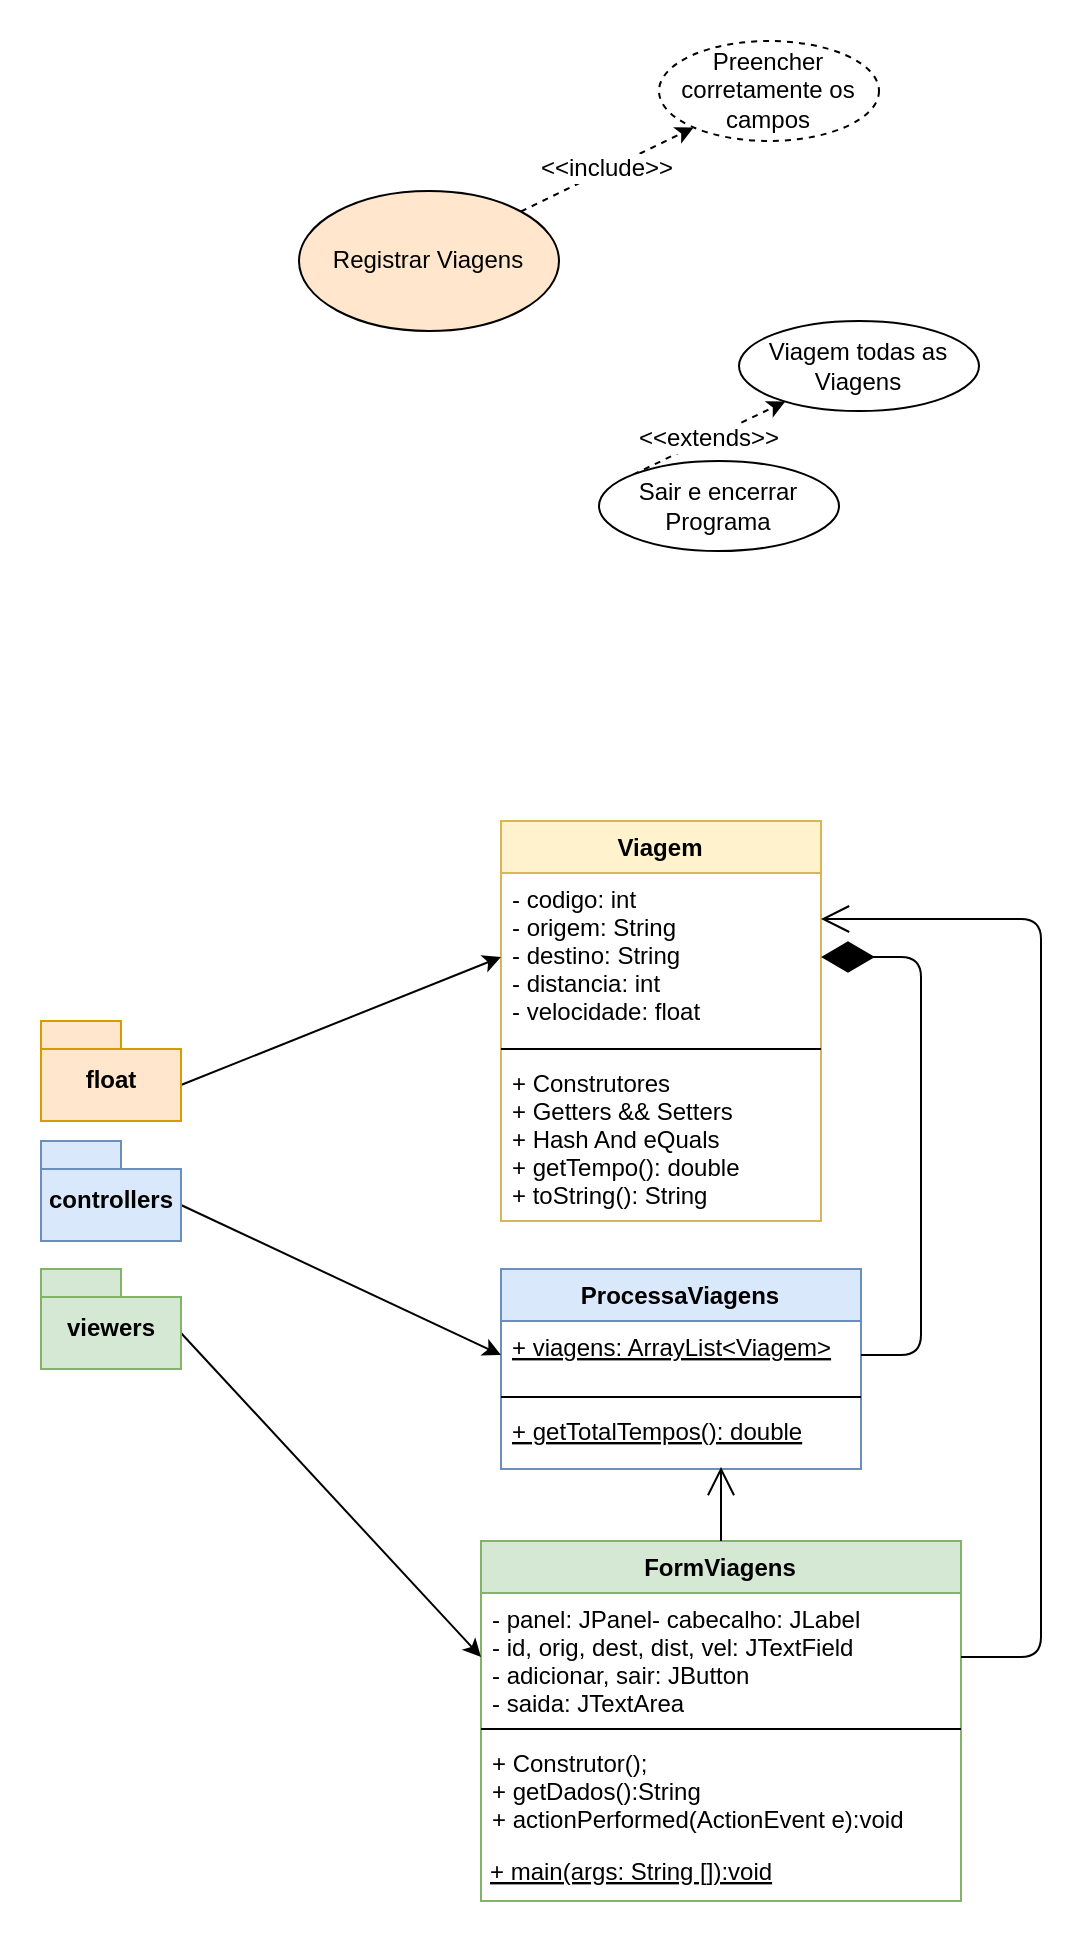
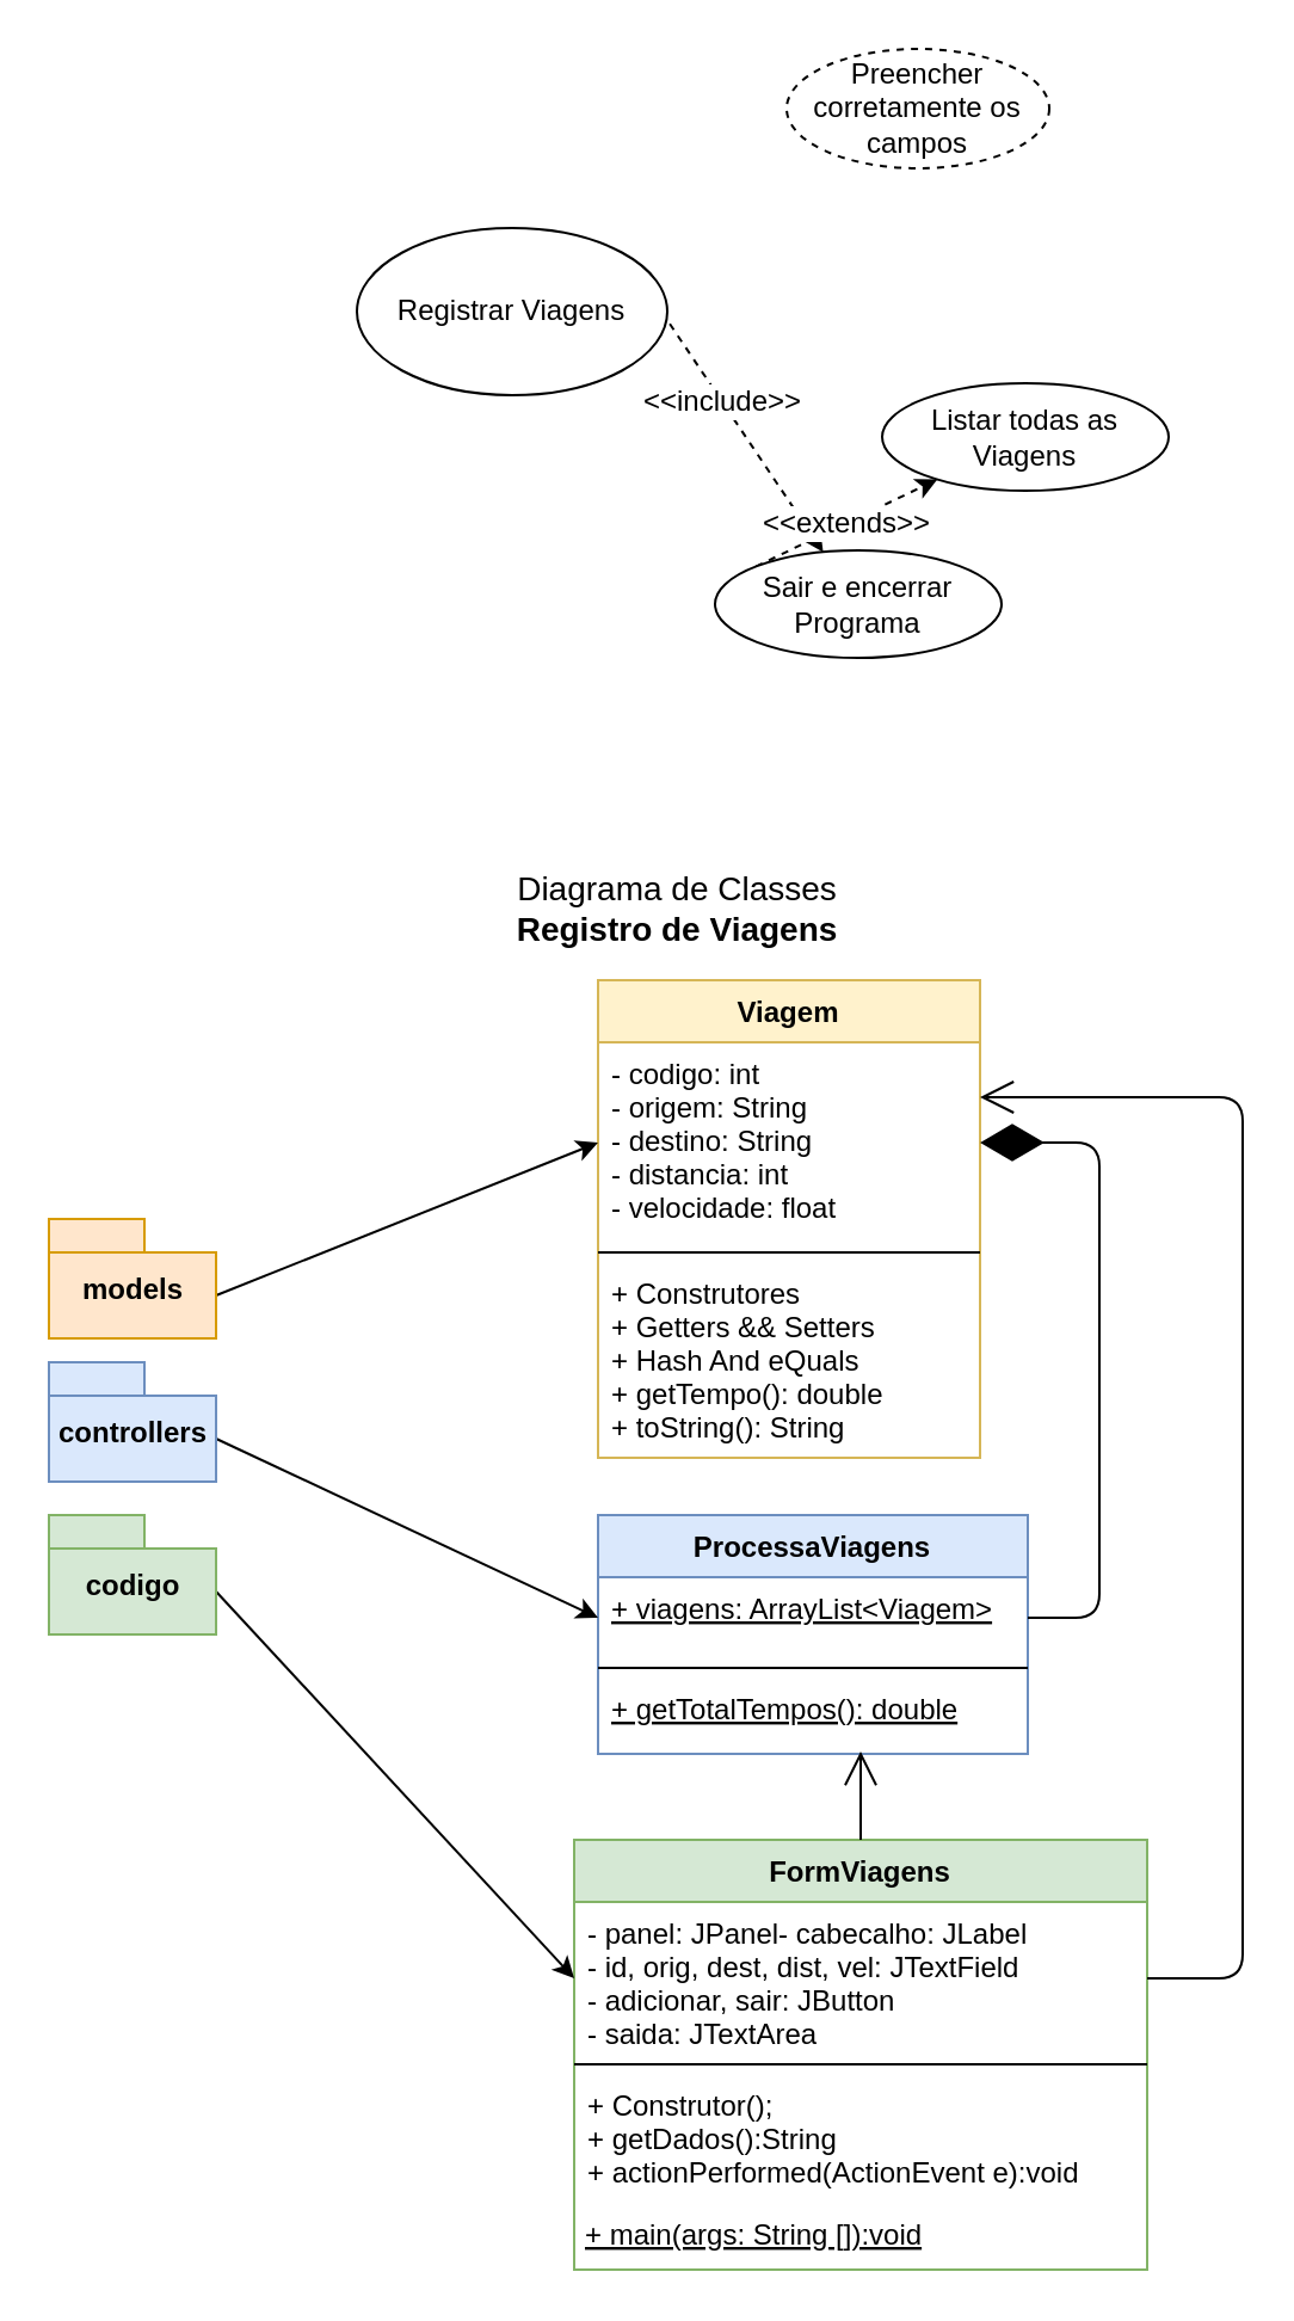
  <mxCell id="0" />
  <mxCell id="1" parent="0" />
+ <mxCell id="2" value="Diagrama de Classes&lt;br style=&quot;font-size: 14px;&quot;&gt;&lt;b style=&quot;font-size: 14px;&quot;&gt;Registro de Viagens&lt;/b&gt;" style="text;html=1;strokeColor=none;fillColor=none;align=center;verticalAlign=middle;whiteSpace=wrap;rounded=0;fontSize=14;" vertex="1" parent="1"><mxGeometry x="188" y="370" width="191" height="20" as="geometry" /></mxCell>
  <mxCell id="3" value="Viagem" style="swimlane;fontStyle=1;align=center;verticalAlign=top;childLayout=stackLayout;horizontal=1;startSize=26;horizontalStack=0;resizeParent=1;resizeParentMax=0;resizeLast=0;collapsible=1;marginBottom=0;fillColor=#fff2cc;strokeColor=#d6b656;" vertex="1" parent="1"><mxGeometry x="250" y="410" width="160" height="200" as="geometry" /></mxCell>
  <mxCell id="4" value="- codigo: int&#10;- origem: String&#10;- destino: String&#10;- distancia: int&#10;- velocidade: float" style="text;strokeColor=none;fillColor=none;align=left;verticalAlign=top;spacingLeft=4;spacingRight=4;overflow=hidden;rotatable=0;points=[[0,0.5],[1,0.5]];portConstraint=eastwest;" vertex="1" parent="3"><mxGeometry y="26" width="160" height="84" as="geometry" /></mxCell>
  <mxCell id="5" value="" style="line;strokeWidth=1;fillColor=none;align=left;verticalAlign=middle;spacingTop=-1;spacingLeft=3;spacingRight=3;rotatable=0;labelPosition=right;points=[];portConstraint=eastwest;" vertex="1" parent="3"><mxGeometry y="110" width="160" height="8" as="geometry" /></mxCell>
  <mxCell id="6" value="+ Construtores&#10;+ Getters &amp;&amp; Setters&#10;+ Hash And eQuals&#10;+ getTempo(): double&#10;+ toString(): String" style="text;strokeColor=none;fillColor=none;align=left;verticalAlign=top;spacingLeft=4;spacingRight=4;overflow=hidden;rotatable=0;points=[[0,0.5],[1,0.5]];portConstraint=eastwest;" vertex="1" parent="3"><mxGeometry y="118" width="160" height="82" as="geometry" /></mxCell>
  <mxCell id="7" style="rounded=0;orthogonalLoop=1;jettySize=auto;html=1;exitX=0;exitY=0;exitDx=70;exitDy=32;exitPerimeter=0;entryX=0;entryY=0.5;entryDx=0;entryDy=0;" edge="1" parent="1" source="8" target="4"><mxGeometry relative="1" as="geometry" /></mxCell>
- <mxCell id="8" value="float" style="shape=folder;fontStyle=1;spacingTop=10;tabWidth=40;tabHeight=14;tabPosition=left;html=1;fillColor=#ffe6cc;strokeColor=#d79b00;" vertex="1" parent="1"><mxGeometry x="20" y="510" width="70" height="50" as="geometry" /></mxCell>
+ <mxCell id="8" value="models" style="shape=folder;fontStyle=1;spacingTop=10;tabWidth=40;tabHeight=14;tabPosition=left;html=1;fillColor=#ffe6cc;strokeColor=#d79b00;" vertex="1" parent="1"><mxGeometry x="20" y="510" width="70" height="50" as="geometry" /></mxCell>
  <mxCell id="9" value="ProcessaViagens" style="swimlane;fontStyle=1;align=center;verticalAlign=top;childLayout=stackLayout;horizontal=1;startSize=26;horizontalStack=0;resizeParent=1;resizeParentMax=0;resizeLast=0;collapsible=1;marginBottom=0;fillColor=#dae8fc;strokeColor=#6c8ebf;" vertex="1" parent="1"><mxGeometry x="250" y="634" width="180" height="100" as="geometry" /></mxCell>
  <mxCell id="10" value="+ viagens: ArrayList&lt;Viagem&gt;&#10;" style="text;strokeColor=none;fillColor=none;align=left;verticalAlign=top;spacingLeft=4;spacingRight=4;overflow=hidden;rotatable=0;points=[[0,0.5],[1,0.5]];portConstraint=eastwest;fontStyle=4" vertex="1" parent="9"><mxGeometry y="26" width="180" height="34" as="geometry" /></mxCell>
  <mxCell id="11" value="" style="line;strokeWidth=1;fillColor=none;align=left;verticalAlign=middle;spacingTop=-1;spacingLeft=3;spacingRight=3;rotatable=0;labelPosition=right;points=[];portConstraint=eastwest;" vertex="1" parent="9"><mxGeometry y="60" width="180" height="8" as="geometry" /></mxCell>
  <mxCell id="12" value="+ getTotalTempos(): double&#10;" style="text;strokeColor=none;fillColor=none;align=left;verticalAlign=top;spacingLeft=4;spacingRight=4;overflow=hidden;rotatable=0;points=[[0,0.5],[1,0.5]];portConstraint=eastwest;fontStyle=4" vertex="1" parent="9"><mxGeometry y="68" width="180" height="32" as="geometry" /></mxCell>
  <mxCell id="13" style="rounded=0;orthogonalLoop=1;jettySize=auto;html=1;exitX=0;exitY=0;exitDx=70;exitDy=32;exitPerimeter=0;entryX=0;entryY=0.5;entryDx=0;entryDy=0;" edge="1" source="14" target="10" parent="1"><mxGeometry relative="1" as="geometry" /></mxCell>
  <mxCell id="14" value="controllers" style="shape=folder;fontStyle=1;spacingTop=10;tabWidth=40;tabHeight=14;tabPosition=left;html=1;fillColor=#dae8fc;strokeColor=#6c8ebf;" vertex="1" parent="1"><mxGeometry x="20" y="570" width="70" height="50" as="geometry" /></mxCell>
  <mxCell id="15" value="" style="endArrow=diamondThin;endFill=1;endSize=24;html=1;entryX=1;entryY=0.5;entryDx=0;entryDy=0;exitX=1;exitY=0.5;exitDx=0;exitDy=0;edgeStyle=orthogonalEdgeStyle;" edge="1" parent="1" source="10" target="4"><mxGeometry width="160" relative="1" as="geometry"><mxPoint x="200" y="590" as="sourcePoint" /><mxPoint x="360" y="590" as="targetPoint" /><Array as="points"><mxPoint x="460" y="677" /><mxPoint x="460" y="478" /></Array></mxGeometry></mxCell>
  <mxCell id="16" value="FormViagens" style="swimlane;fontStyle=1;align=center;verticalAlign=top;childLayout=stackLayout;horizontal=1;startSize=26;horizontalStack=0;resizeParent=1;resizeParentMax=0;resizeLast=0;collapsible=1;marginBottom=0;fillColor=#d5e8d4;strokeColor=#82b366;" vertex="1" parent="1"><mxGeometry x="240" y="770" width="240" height="180" as="geometry" /></mxCell>
  <mxCell id="17" value="&#09;- panel: JPanel- cabecalho: JLabel&#10;- id, orig, dest, dist, vel: JTextField&#10;- adicionar, sair: JButton&#10;- saida: JTextArea" style="text;strokeColor=none;fillColor=none;align=left;verticalAlign=top;spacingLeft=4;spacingRight=4;overflow=hidden;rotatable=0;points=[[0,0.5],[1,0.5]];portConstraint=eastwest;fontStyle=0" vertex="1" parent="16"><mxGeometry y="26" width="240" height="64" as="geometry" /></mxCell>
  <mxCell id="18" value="" style="line;strokeWidth=1;fillColor=none;align=left;verticalAlign=middle;spacingTop=-1;spacingLeft=3;spacingRight=3;rotatable=0;labelPosition=right;points=[];portConstraint=eastwest;" vertex="1" parent="16"><mxGeometry y="90" width="240" height="8" as="geometry" /></mxCell>
  <mxCell id="19" value="+ Construtor();&#10;+ getDados():String&#10;+ actionPerformed(ActionEvent e):void&#10;" style="text;strokeColor=none;fillColor=none;align=left;verticalAlign=top;spacingLeft=4;spacingRight=4;overflow=hidden;rotatable=0;points=[[0,0.5],[1,0.5]];portConstraint=eastwest;fontStyle=0" vertex="1" parent="16"><mxGeometry y="98" width="240" height="52" as="geometry" /></mxCell>
  <mxCell id="20" value="+ main(args: String []):void" style="text;align=left;fontStyle=4;verticalAlign=middle;spacingLeft=3;spacingRight=3;strokeColor=none;rotatable=0;points=[[0,0.5],[1,0.5]];portConstraint=eastwest;" vertex="1" parent="16"><mxGeometry y="150" width="240" height="30" as="geometry" /></mxCell>
  <mxCell id="21" style="rounded=0;orthogonalLoop=1;jettySize=auto;html=1;exitX=0;exitY=0;exitDx=70;exitDy=32;exitPerimeter=0;entryX=0;entryY=0.5;entryDx=0;entryDy=0;" edge="1" source="22" target="17" parent="1"><mxGeometry relative="1" as="geometry" /></mxCell>
- <mxCell id="22" value="viewers" style="shape=folder;fontStyle=1;spacingTop=10;tabWidth=40;tabHeight=14;tabPosition=left;html=1;fillColor=#d5e8d4;strokeColor=#82b366;" vertex="1" parent="1"><mxGeometry x="20" y="634" width="70" height="50" as="geometry" /></mxCell>
+ <mxCell id="22" value="codigo" style="shape=folder;fontStyle=1;spacingTop=10;tabWidth=40;tabHeight=14;tabPosition=left;html=1;fillColor=#d5e8d4;strokeColor=#82b366;" vertex="1" parent="1"><mxGeometry x="20" y="634" width="70" height="50" as="geometry" /></mxCell>
  <mxCell id="23" value="" style="endArrow=open;endFill=1;endSize=12;html=1;exitX=0.5;exitY=0;exitDx=0;exitDy=0;" edge="1" parent="1" source="16"><mxGeometry width="160" relative="1" as="geometry"><mxPoint x="362" y="770" as="sourcePoint" /><mxPoint x="360" y="733" as="targetPoint" /></mxGeometry></mxCell>
  <mxCell id="24" value="" style="endArrow=open;endFill=1;endSize=12;html=1;exitX=1;exitY=0.5;exitDx=0;exitDy=0;edgeStyle=orthogonalEdgeStyle;" edge="1" parent="1" source="17" target="4"><mxGeometry width="160" relative="1" as="geometry"><mxPoint x="490" y="838" as="sourcePoint" /><mxPoint x="424" y="459.02" as="targetPoint" /><Array as="points"><mxPoint x="520" y="828" /><mxPoint x="520" y="459" /></Array></mxGeometry></mxCell>
- <mxCell id="25" value="&amp;lt;&amp;lt;include&amp;gt;&amp;gt;" style="edgeStyle=none;rounded=0;orthogonalLoop=1;jettySize=auto;html=1;exitX=1;exitY=0;exitDx=0;exitDy=0;fontSize=12;dashed=1;" edge="1" parent="1" source="26" target="27"><mxGeometry relative="1" as="geometry" /></mxCell>
- <mxCell id="26" value="Registrar Viagens" style="ellipse;whiteSpace=wrap;html=1;fontSize=12;align=center;fillColor=#ffe6cc;" vertex="1" parent="1"><mxGeometry x="149" y="95" width="130" height="70" as="geometry" /></mxCell>
+ <mxCell id="25" value="&amp;lt;&amp;lt;include&amp;gt;&amp;gt;" style="edgeStyle=none;rounded=0;orthogonalLoop=1;jettySize=auto;html=1;exitX=1;exitY=0;exitDx=0;exitDy=0;fontSize=12;dashed=1;" edge="1" parent="1" source="26" target="30"><mxGeometry relative="1" as="geometry" /></mxCell>
+ <mxCell id="26" value="Registrar Viagens" style="ellipse;whiteSpace=wrap;html=1;fontSize=12;align=center;" vertex="1" parent="1"><mxGeometry x="149" y="95" width="130" height="70" as="geometry" /></mxCell>
  <mxCell id="27" value="Preencher corretamente os campos" style="ellipse;whiteSpace=wrap;html=1;fontSize=12;align=center;dashed=1;" vertex="1" parent="1"><mxGeometry x="329" y="20" width="110" height="50" as="geometry" /></mxCell>
- <mxCell id="28" value="Viagem todas as Viagens" style="ellipse;whiteSpace=wrap;html=1;fontSize=12;align=center;" vertex="1" parent="1"><mxGeometry x="369" y="160" width="120" height="45" as="geometry" /></mxCell>
+ <mxCell id="28" value="Listar todas as Viagens" style="ellipse;whiteSpace=wrap;html=1;fontSize=12;align=center;" vertex="1" parent="1"><mxGeometry x="369" y="160" width="120" height="45" as="geometry" /></mxCell>
  <mxCell id="29" value="&amp;lt;&amp;lt;extends&amp;gt;&amp;gt;" style="edgeStyle=none;rounded=0;orthogonalLoop=1;jettySize=auto;html=1;exitX=0;exitY=0;exitDx=0;exitDy=0;dashed=1;fontSize=12;" edge="1" parent="1" source="30" target="28"><mxGeometry relative="1" as="geometry" /></mxCell>
  <mxCell id="30" value="Sair e encerrar Programa" style="ellipse;whiteSpace=wrap;html=1;fontSize=12;align=center;" vertex="1" parent="1"><mxGeometry x="299" y="230" width="120" height="45" as="geometry" /></mxCell>
